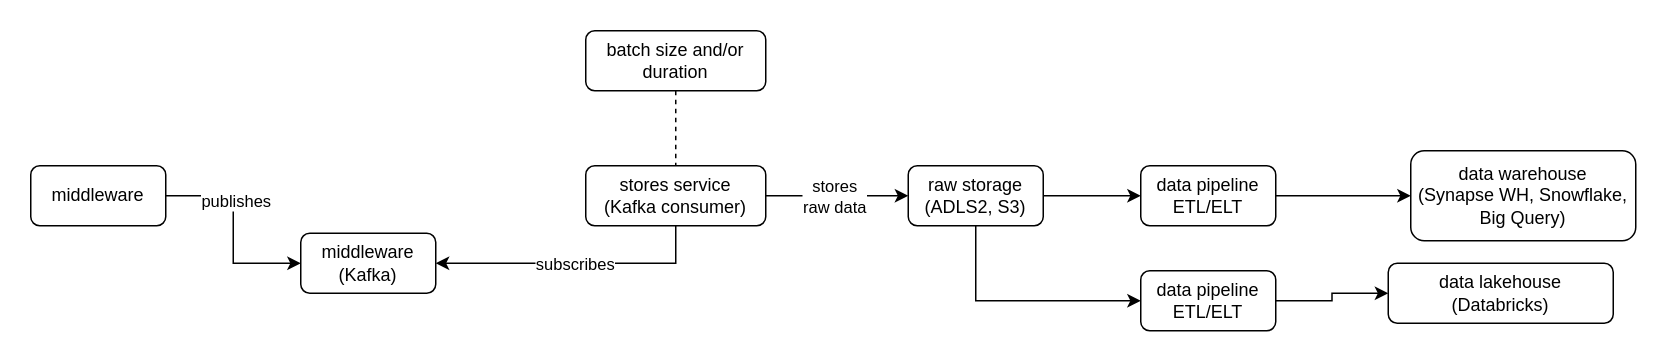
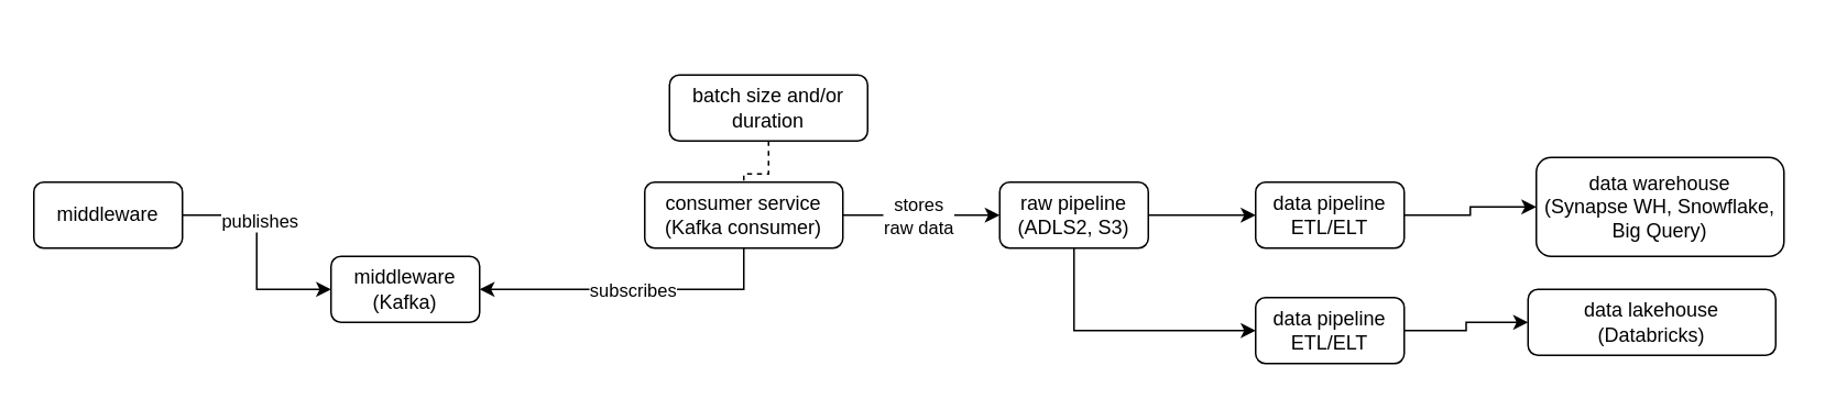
  <mxCell id="0" />
  <mxCell id="1" parent="0" />
  <mxCell id="2" value="middleware" style="rounded=1;whiteSpace=wrap;html=1;" vertex="1" parent="1"><mxGeometry x="20" y="110" width="90" height="40" as="geometry" /></mxCell>
  <mxCell id="3" style="edgeStyle=orthogonalEdgeStyle;rounded=0;orthogonalLoop=1;jettySize=auto;html=1;exitX=1;exitY=0.5;exitDx=0;exitDy=0;startArrow=classic;startFill=1;endArrow=none;endFill=0;" edge="1" parent="1" source="5" target="15"><mxGeometry relative="1" as="geometry" /></mxCell>
  <mxCell id="4" value="subscribes" style="edgeLabel;html=1;align=center;verticalAlign=middle;resizable=0;points=[];" vertex="1" connectable="0" parent="3"><mxGeometry x="-0.117" y="-1" relative="1" as="geometry"><mxPoint x="10" y="-1" as="offset" /></mxGeometry></mxCell>
  <mxCell id="5" value="middleware&lt;div&gt;(Kafka)&lt;/div&gt;" style="rounded=1;whiteSpace=wrap;html=1;" vertex="1" parent="1"><mxGeometry x="200" y="155" width="90" height="40" as="geometry" /></mxCell>
- <mxCell id="6" value="data warehouse&lt;div&gt;(Synapse WH, Snowflake, Big Query)&lt;/div&gt;" style="rounded=1;whiteSpace=wrap;html=1;" vertex="1" parent="1"><mxGeometry x="940" y="100" width="150" height="60" as="geometry" /></mxCell>
+ <mxCell id="6" value="data warehouse&lt;div&gt;(Synapse WH, Snowflake, Big Query)&lt;/div&gt;" style="rounded=1;whiteSpace=wrap;html=1;" vertex="1" parent="1"><mxGeometry x="930" y="95" width="150" height="60" as="geometry" /></mxCell>
  <mxCell id="7" style="edgeStyle=orthogonalEdgeStyle;rounded=0;orthogonalLoop=1;jettySize=auto;html=1;exitX=1;exitY=0.5;exitDx=0;exitDy=0;" edge="1" parent="1" source="9" target="6"><mxGeometry relative="1" as="geometry" /></mxCell>
  <mxCell id="8" style="edgeStyle=orthogonalEdgeStyle;rounded=0;orthogonalLoop=1;jettySize=auto;html=1;exitX=1;exitY=0.5;exitDx=0;exitDy=0;entryX=0;entryY=0.5;entryDx=0;entryDy=0;" edge="1" parent="1" source="19" target="16"><mxGeometry relative="1" as="geometry" /></mxCell>
  <mxCell id="9" value="data pipeline&lt;div&gt;ETL/ELT&lt;/div&gt;" style="rounded=1;whiteSpace=wrap;html=1;" vertex="1" parent="1"><mxGeometry x="760" y="110" width="90" height="40" as="geometry" /></mxCell>
  <mxCell id="10" style="edgeStyle=orthogonalEdgeStyle;rounded=0;orthogonalLoop=1;jettySize=auto;html=1;exitX=1;exitY=0.5;exitDx=0;exitDy=0;entryX=0;entryY=0.5;entryDx=0;entryDy=0;" edge="1" parent="1" source="12" target="9"><mxGeometry relative="1" as="geometry" /></mxCell>
  <mxCell id="11" style="edgeStyle=orthogonalEdgeStyle;rounded=0;orthogonalLoop=1;jettySize=auto;html=1;exitX=0.5;exitY=1;exitDx=0;exitDy=0;entryX=0;entryY=0.5;entryDx=0;entryDy=0;" edge="1" parent="1" source="12" target="19"><mxGeometry relative="1" as="geometry" /></mxCell>
- <mxCell id="12" value="raw storage&lt;div&gt;(ADLS2, S3)&lt;/div&gt;" style="rounded=1;whiteSpace=wrap;html=1;" vertex="1" parent="1"><mxGeometry x="605" y="110" width="90" height="40" as="geometry" /></mxCell>
+ <mxCell id="12" value="raw pipeline&lt;div&gt;(ADLS2, S3)&lt;/div&gt;" style="rounded=1;whiteSpace=wrap;html=1;" vertex="1" parent="1"><mxGeometry x="605" y="110" width="90" height="40" as="geometry" /></mxCell>
  <mxCell id="13" style="edgeStyle=orthogonalEdgeStyle;rounded=0;orthogonalLoop=1;jettySize=auto;html=1;exitX=1;exitY=0.5;exitDx=0;exitDy=0;entryX=0;entryY=0.5;entryDx=0;entryDy=0;" edge="1" parent="1" source="15" target="12"><mxGeometry relative="1" as="geometry" /></mxCell>
  <mxCell id="14" value="stores&lt;div&gt;raw data&lt;/div&gt;" style="edgeLabel;html=1;align=center;verticalAlign=middle;resizable=0;points=[];" vertex="1" connectable="0" parent="13"><mxGeometry x="-0.05" relative="1" as="geometry"><mxPoint as="offset" /></mxGeometry></mxCell>
- <mxCell id="15" value="stores service&lt;div&gt;(Kafka consumer)&lt;/div&gt;" style="rounded=1;whiteSpace=wrap;html=1;" vertex="1" parent="1"><mxGeometry x="390" y="110" width="120" height="40" as="geometry" /></mxCell>
+ <mxCell id="15" value="consumer service&lt;div&gt;(Kafka consumer)&lt;/div&gt;" style="rounded=1;whiteSpace=wrap;html=1;" vertex="1" parent="1"><mxGeometry x="390" y="110" width="120" height="40" as="geometry" /></mxCell>
  <mxCell id="16" value="data lakehouse&lt;div&gt;(Databricks)&lt;/div&gt;" style="rounded=1;whiteSpace=wrap;html=1;" vertex="1" parent="1"><mxGeometry x="925" y="175" width="150" height="40" as="geometry" /></mxCell>
  <mxCell id="17" value="" style="endArrow=classic;html=1;rounded=0;exitX=1;exitY=0.5;exitDx=0;exitDy=0;entryX=0;entryY=0.5;entryDx=0;entryDy=0;edgeStyle=orthogonalEdgeStyle;" edge="1" parent="1" source="2" target="5"><mxGeometry width="50" height="50" relative="1" as="geometry"><mxPoint x="510" y="240" as="sourcePoint" /><mxPoint x="560" y="190" as="targetPoint" /></mxGeometry></mxCell>
  <mxCell id="18" value="publishes" style="edgeLabel;html=1;align=center;verticalAlign=middle;resizable=0;points=[];" vertex="1" connectable="0" parent="17"><mxGeometry x="-0.224" y="-4" relative="1" as="geometry"><mxPoint x="5" y="-4" as="offset" /></mxGeometry></mxCell>
  <mxCell id="19" value="data pipeline&lt;div&gt;ETL/ELT&lt;/div&gt;" style="rounded=1;whiteSpace=wrap;html=1;" vertex="1" parent="1"><mxGeometry x="760" y="180" width="90" height="40" as="geometry" /></mxCell>
  <mxCell id="20" style="edgeStyle=orthogonalEdgeStyle;rounded=0;orthogonalLoop=1;jettySize=auto;html=1;exitX=0.5;exitY=1;exitDx=0;exitDy=0;dashed=1;endArrow=none;endFill=0;" edge="1" parent="1" source="21" target="15"><mxGeometry relative="1" as="geometry" /></mxCell>
- <mxCell id="21" value="batch size and/or duration" style="rounded=1;whiteSpace=wrap;html=1;" vertex="1" parent="1"><mxGeometry x="390" y="20" width="120" height="40" as="geometry" /></mxCell>
+ <mxCell id="21" value="batch size and/or duration" style="rounded=1;whiteSpace=wrap;html=1;" vertex="1" parent="1"><mxGeometry x="405" y="45" width="120" height="40" as="geometry" /></mxCell>
